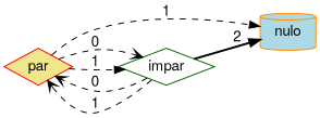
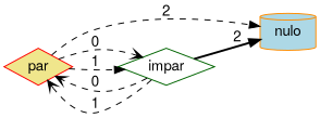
  digraph {
    fontname="Helvetica,Arial,sans-serif"
    rankdir=LR
    node [fontname="Helvetica,Arial,sans-serif" shape=diamond style=filled]
    edge [arrowhead=normal fontname="Helvetica,Arial,sans-serif" style=dashed]
    par [color=red fillcolor=khaki]
    nulo [color=darkorange fillcolor=lightblue shape=cylinder]
    impar [color=darkgreen fillcolor=white]
-   par -> nulo [label=1]
+   par -> nulo [label=2]
    par -> impar [arrowhead=vee label=0]
    par -> impar [label=1]
    impar -> par [arrowhead=vee label=0]
    impar -> par [arrowhead=vee label=1]
    impar -> nulo [label=2 style=bold]
  }
